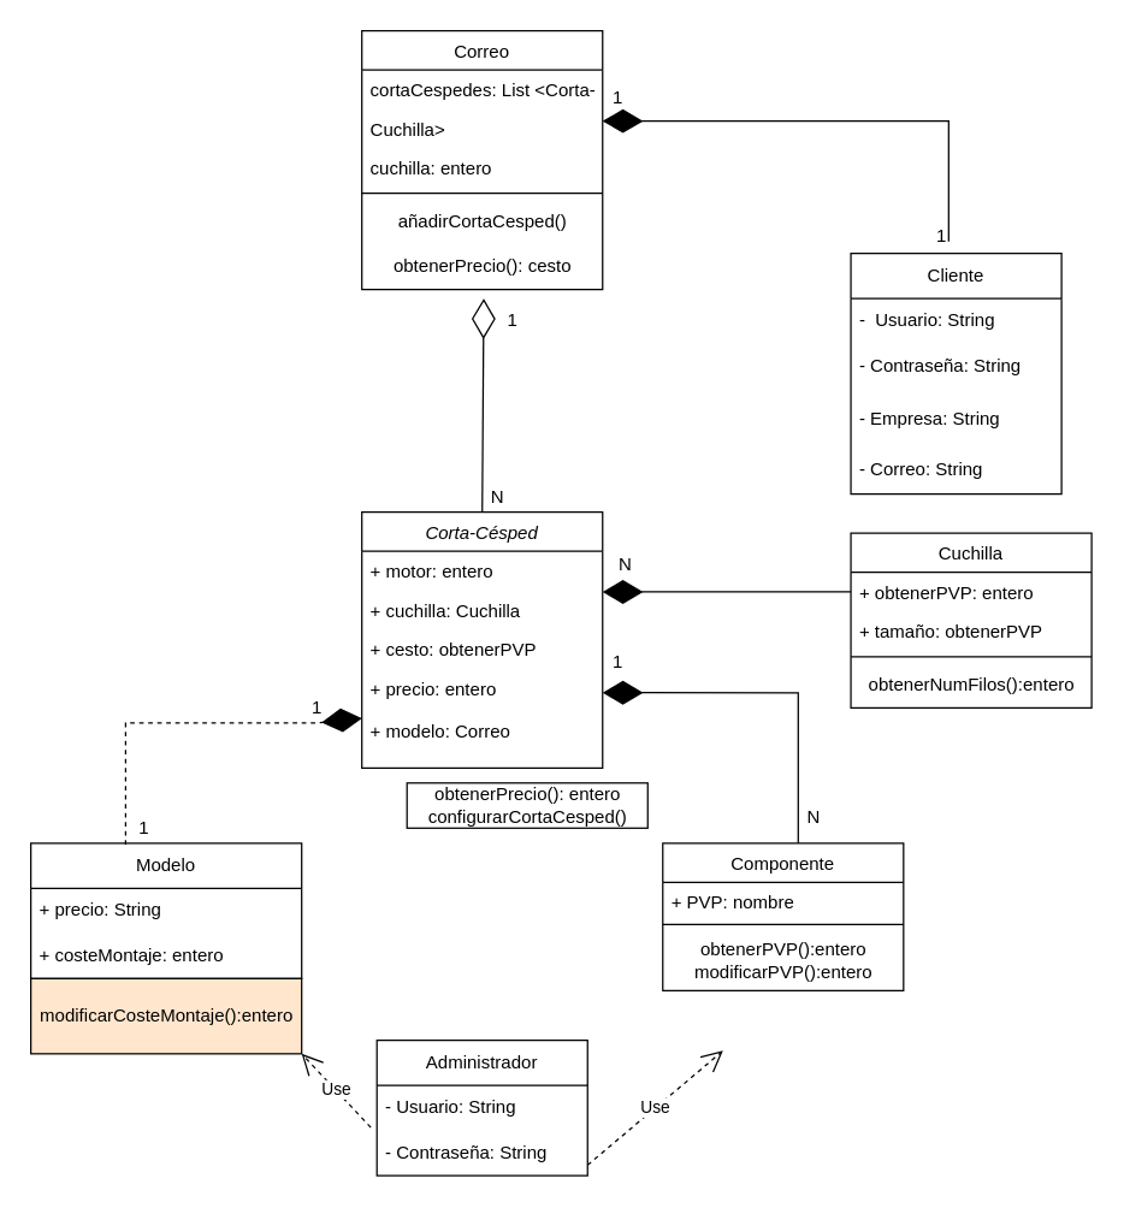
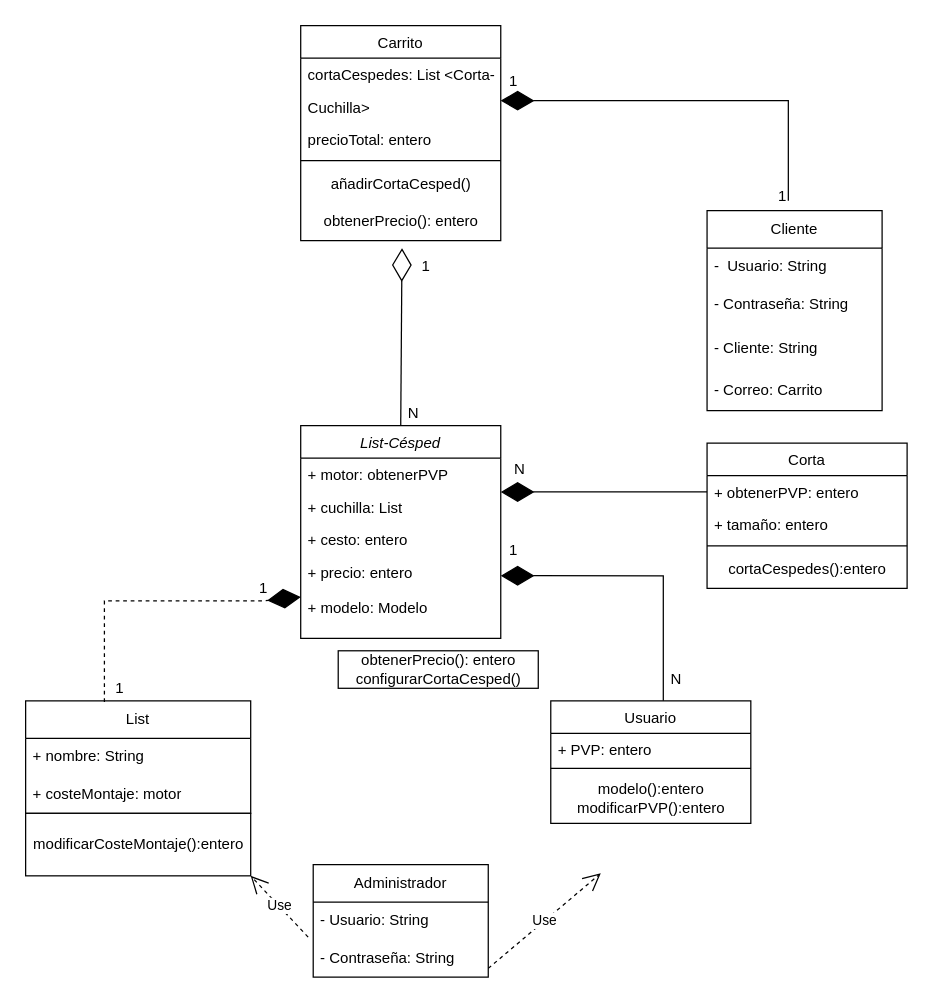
  <mxCell id="0" />
  <mxCell id="1" parent="0" />
- <mxCell id="2" value="Corta-Césped" style="swimlane;fontStyle=2;align=center;verticalAlign=top;childLayout=stackLayout;horizontal=1;startSize=26;horizontalStack=0;resizeParent=1;resizeLast=0;collapsible=1;marginBottom=0;rounded=0;shadow=0;strokeWidth=1;" parent="1" vertex="1"><mxGeometry x="240" y="340" width="160" height="170" as="geometry"><mxRectangle x="230" y="140" width="160" height="26" as="alternateBounds" /></mxGeometry></mxCell>
- <mxCell id="3" value="+ motor: entero" style="text;align=left;verticalAlign=top;spacingLeft=4;spacingRight=4;overflow=hidden;rotatable=0;points=[[0,0.5],[1,0.5]];portConstraint=eastwest;" parent="2" vertex="1"><mxGeometry y="26" width="160" height="26" as="geometry" /></mxCell>
- <mxCell id="4" value="+ cuchilla: Cuchilla" style="text;align=left;verticalAlign=top;spacingLeft=4;spacingRight=4;overflow=hidden;rotatable=0;points=[[0,0.5],[1,0.5]];portConstraint=eastwest;rounded=0;shadow=0;html=0;" parent="2" vertex="1"><mxGeometry y="52" width="160" height="26" as="geometry" /></mxCell>
- <mxCell id="5" value="+ cesto: obtenerPVP&#10;" style="text;align=left;verticalAlign=top;spacingLeft=4;spacingRight=4;overflow=hidden;rotatable=0;points=[[0,0.5],[1,0.5]];portConstraint=eastwest;rounded=0;shadow=0;html=0;" parent="2" vertex="1"><mxGeometry y="78" width="160" height="26" as="geometry" /></mxCell>
- <mxCell id="6" value="Cuchilla" style="swimlane;fontStyle=0;align=center;verticalAlign=top;childLayout=stackLayout;horizontal=1;startSize=26;horizontalStack=0;resizeParent=1;resizeLast=0;collapsible=1;marginBottom=0;rounded=0;shadow=0;strokeWidth=1;" parent="1" vertex="1"><mxGeometry x="565" y="354" width="160" height="116" as="geometry"><mxRectangle x="130" y="380" width="160" height="26" as="alternateBounds" /></mxGeometry></mxCell>
+ <mxCell id="2" value="List-Césped" style="swimlane;fontStyle=2;align=center;verticalAlign=top;childLayout=stackLayout;horizontal=1;startSize=26;horizontalStack=0;resizeParent=1;resizeLast=0;collapsible=1;marginBottom=0;rounded=0;shadow=0;strokeWidth=1;" parent="1" vertex="1"><mxGeometry x="240" y="340" width="160" height="170" as="geometry"><mxRectangle x="230" y="140" width="160" height="26" as="alternateBounds" /></mxGeometry></mxCell>
+ <mxCell id="3" value="+ motor: obtenerPVP" style="text;align=left;verticalAlign=top;spacingLeft=4;spacingRight=4;overflow=hidden;rotatable=0;points=[[0,0.5],[1,0.5]];portConstraint=eastwest;" parent="2" vertex="1"><mxGeometry y="26" width="160" height="26" as="geometry" /></mxCell>
+ <mxCell id="4" value="+ cuchilla: List" style="text;align=left;verticalAlign=top;spacingLeft=4;spacingRight=4;overflow=hidden;rotatable=0;points=[[0,0.5],[1,0.5]];portConstraint=eastwest;rounded=0;shadow=0;html=0;" parent="2" vertex="1"><mxGeometry y="52" width="160" height="26" as="geometry" /></mxCell>
+ <mxCell id="5" value="+ cesto: entero&#10;" style="text;align=left;verticalAlign=top;spacingLeft=4;spacingRight=4;overflow=hidden;rotatable=0;points=[[0,0.5],[1,0.5]];portConstraint=eastwest;rounded=0;shadow=0;html=0;" parent="2" vertex="1"><mxGeometry y="78" width="160" height="26" as="geometry" /></mxCell>
+ <mxCell id="6" value="Corta" style="swimlane;fontStyle=0;align=center;verticalAlign=top;childLayout=stackLayout;horizontal=1;startSize=26;horizontalStack=0;resizeParent=1;resizeLast=0;collapsible=1;marginBottom=0;rounded=0;shadow=0;strokeWidth=1;" parent="1" vertex="1"><mxGeometry x="565" y="354" width="160" height="116" as="geometry"><mxRectangle x="130" y="380" width="160" height="26" as="alternateBounds" /></mxGeometry></mxCell>
  <mxCell id="7" value="+ obtenerPVP: entero" style="text;align=left;verticalAlign=top;spacingLeft=4;spacingRight=4;overflow=hidden;rotatable=0;points=[[0,0.5],[1,0.5]];portConstraint=eastwest;" parent="6" vertex="1"><mxGeometry y="26" width="160" height="26" as="geometry" /></mxCell>
- <mxCell id="8" value="+ tamaño: obtenerPVP" style="text;align=left;verticalAlign=top;spacingLeft=4;spacingRight=4;overflow=hidden;rotatable=0;points=[[0,0.5],[1,0.5]];portConstraint=eastwest;rounded=0;shadow=0;html=0;" parent="6" vertex="1"><mxGeometry y="52" width="160" height="26" as="geometry" /></mxCell>
+ <mxCell id="8" value="+ tamaño: entero" style="text;align=left;verticalAlign=top;spacingLeft=4;spacingRight=4;overflow=hidden;rotatable=0;points=[[0,0.5],[1,0.5]];portConstraint=eastwest;rounded=0;shadow=0;html=0;" parent="6" vertex="1"><mxGeometry y="52" width="160" height="26" as="geometry" /></mxCell>
  <mxCell id="9" value="" style="line;html=1;strokeWidth=1;align=left;verticalAlign=middle;spacingTop=-1;spacingLeft=3;spacingRight=3;rotatable=0;labelPosition=right;points=[];portConstraint=eastwest;" parent="6" vertex="1"><mxGeometry y="78" width="160" height="8" as="geometry" /></mxCell>
- <mxCell id="10" value="obtenerNumFilos():entero" style="text;html=1;align=center;verticalAlign=middle;resizable=0;points=[];autosize=1;strokeColor=none;fillColor=none;" parent="6" vertex="1"><mxGeometry y="86" width="160" height="30" as="geometry" /></mxCell>
- <mxCell id="11" value="Componente" style="swimlane;fontStyle=0;align=center;verticalAlign=top;childLayout=stackLayout;horizontal=1;startSize=26;horizontalStack=0;resizeParent=1;resizeLast=0;collapsible=1;marginBottom=0;rounded=0;shadow=0;strokeWidth=1;" parent="1" vertex="1"><mxGeometry x="440" y="560" width="160" height="98" as="geometry"><mxRectangle x="340" y="380" width="170" height="26" as="alternateBounds" /></mxGeometry></mxCell>
- <mxCell id="12" value="+ PVP: nombre" style="text;align=left;verticalAlign=top;spacingLeft=4;spacingRight=4;overflow=hidden;rotatable=0;points=[[0,0.5],[1,0.5]];portConstraint=eastwest;" parent="11" vertex="1"><mxGeometry y="26" width="160" height="24" as="geometry" /></mxCell>
+ <mxCell id="10" value="cortaCespedes():entero" style="text;html=1;align=center;verticalAlign=middle;resizable=0;points=[];autosize=1;strokeColor=none;fillColor=none;" parent="6" vertex="1"><mxGeometry y="86" width="160" height="30" as="geometry" /></mxCell>
+ <mxCell id="11" value="Usuario" style="swimlane;fontStyle=0;align=center;verticalAlign=top;childLayout=stackLayout;horizontal=1;startSize=26;horizontalStack=0;resizeParent=1;resizeLast=0;collapsible=1;marginBottom=0;rounded=0;shadow=0;strokeWidth=1;" parent="1" vertex="1"><mxGeometry x="440" y="560" width="160" height="98" as="geometry"><mxRectangle x="340" y="380" width="170" height="26" as="alternateBounds" /></mxGeometry></mxCell>
+ <mxCell id="12" value="+ PVP: entero" style="text;align=left;verticalAlign=top;spacingLeft=4;spacingRight=4;overflow=hidden;rotatable=0;points=[[0,0.5],[1,0.5]];portConstraint=eastwest;" parent="11" vertex="1"><mxGeometry y="26" width="160" height="24" as="geometry" /></mxCell>
  <mxCell id="13" value="" style="line;html=1;strokeWidth=1;align=left;verticalAlign=middle;spacingTop=-1;spacingLeft=3;spacingRight=3;rotatable=0;labelPosition=right;points=[];portConstraint=eastwest;" parent="11" vertex="1"><mxGeometry y="50" width="160" height="8" as="geometry" /></mxCell>
- <mxCell id="14" value="&lt;div&gt;obtenerPVP():entero&lt;/div&gt;&lt;div&gt;modificarPVP():entero&lt;br&gt;&lt;/div&gt;" style="text;html=1;align=center;verticalAlign=middle;resizable=0;points=[];autosize=1;strokeColor=none;fillColor=none;" parent="11" vertex="1"><mxGeometry y="58" width="160" height="40" as="geometry" /></mxCell>
- <mxCell id="15" value="Correo" style="swimlane;fontStyle=0;align=center;verticalAlign=top;childLayout=stackLayout;horizontal=1;startSize=26;horizontalStack=0;resizeParent=1;resizeLast=0;collapsible=1;marginBottom=0;rounded=0;shadow=0;strokeWidth=1;" parent="1" vertex="1"><mxGeometry x="240" y="20" width="160" height="172" as="geometry"><mxRectangle x="550" y="140" width="160" height="26" as="alternateBounds" /></mxGeometry></mxCell>
+ <mxCell id="14" value="&lt;div&gt;modelo():entero&lt;/div&gt;&lt;div&gt;modificarPVP():entero&lt;br&gt;&lt;/div&gt;" style="text;html=1;align=center;verticalAlign=middle;resizable=0;points=[];autosize=1;strokeColor=none;fillColor=none;" parent="11" vertex="1"><mxGeometry y="58" width="160" height="40" as="geometry" /></mxCell>
+ <mxCell id="15" value="Carrito" style="swimlane;fontStyle=0;align=center;verticalAlign=top;childLayout=stackLayout;horizontal=1;startSize=26;horizontalStack=0;resizeParent=1;resizeLast=0;collapsible=1;marginBottom=0;rounded=0;shadow=0;strokeWidth=1;" parent="1" vertex="1"><mxGeometry x="240" y="20" width="160" height="172" as="geometry"><mxRectangle x="550" y="140" width="160" height="26" as="alternateBounds" /></mxGeometry></mxCell>
  <mxCell id="16" value="cortaCespedes: List &lt;Corta-&#10;" style="text;align=left;verticalAlign=top;spacingLeft=4;spacingRight=4;overflow=hidden;rotatable=0;points=[[0,0.5],[1,0.5]];portConstraint=eastwest;rounded=0;shadow=0;html=0;" parent="15" vertex="1"><mxGeometry y="26" width="160" height="26" as="geometry" /></mxCell>
  <mxCell id="17" value="Cuchilla&gt;" style="text;align=left;verticalAlign=top;spacingLeft=4;spacingRight=4;overflow=hidden;rotatable=0;points=[[0,0.5],[1,0.5]];portConstraint=eastwest;rounded=0;shadow=0;html=0;" parent="15" vertex="1"><mxGeometry y="52" width="160" height="26" as="geometry" /></mxCell>
- <mxCell id="18" value="cuchilla: entero" style="text;align=left;verticalAlign=top;spacingLeft=4;spacingRight=4;overflow=hidden;rotatable=0;points=[[0,0.5],[1,0.5]];portConstraint=eastwest;rounded=0;shadow=0;html=0;" parent="15" vertex="1"><mxGeometry y="78" width="160" height="26" as="geometry" /></mxCell>
+ <mxCell id="18" value="precioTotal: entero" style="text;align=left;verticalAlign=top;spacingLeft=4;spacingRight=4;overflow=hidden;rotatable=0;points=[[0,0.5],[1,0.5]];portConstraint=eastwest;rounded=0;shadow=0;html=0;" parent="15" vertex="1"><mxGeometry y="78" width="160" height="26" as="geometry" /></mxCell>
  <mxCell id="19" value="" style="line;html=1;strokeWidth=1;align=left;verticalAlign=middle;spacingTop=-1;spacingLeft=3;spacingRight=3;rotatable=0;labelPosition=right;points=[];portConstraint=eastwest;" parent="15" vertex="1"><mxGeometry y="104" width="160" height="8" as="geometry" /></mxCell>
  <mxCell id="20" value="añadirCortaCesped()" style="text;html=1;align=center;verticalAlign=middle;resizable=0;points=[];autosize=1;strokeColor=none;fillColor=none;" parent="15" vertex="1"><mxGeometry y="112" width="160" height="30" as="geometry" /></mxCell>
- <mxCell id="21" value="obtenerPrecio(): cesto" style="text;html=1;align=center;verticalAlign=middle;resizable=0;points=[];autosize=1;strokeColor=none;fillColor=none;" parent="15" vertex="1"><mxGeometry y="142" width="160" height="30" as="geometry" /></mxCell>
- <mxCell id="22" value="Modelo" style="swimlane;fontStyle=0;childLayout=stackLayout;horizontal=1;startSize=30;horizontalStack=0;resizeParent=1;resizeParentMax=0;resizeLast=0;collapsible=1;marginBottom=0;whiteSpace=wrap;html=1;" parent="1" vertex="1"><mxGeometry x="20" y="560" width="180" height="90" as="geometry" /></mxCell>
- <mxCell id="23" value="+ precio: String" style="text;strokeColor=none;fillColor=none;align=left;verticalAlign=middle;spacingLeft=4;spacingRight=4;overflow=hidden;points=[[0,0.5],[1,0.5]];portConstraint=eastwest;rotatable=0;whiteSpace=wrap;html=1;" parent="22" vertex="1"><mxGeometry y="30" width="180" height="30" as="geometry" /></mxCell>
- <mxCell id="24" value="+ costeMontaje: entero" style="text;strokeColor=none;fillColor=none;align=left;verticalAlign=middle;spacingLeft=4;spacingRight=4;overflow=hidden;points=[[0,0.5],[1,0.5]];portConstraint=eastwest;rotatable=0;whiteSpace=wrap;html=1;" parent="22" vertex="1"><mxGeometry y="60" width="180" height="30" as="geometry" /></mxCell>
+ <mxCell id="21" value="obtenerPrecio(): entero" style="text;html=1;align=center;verticalAlign=middle;resizable=0;points=[];autosize=1;strokeColor=none;fillColor=none;" parent="15" vertex="1"><mxGeometry y="142" width="160" height="30" as="geometry" /></mxCell>
+ <mxCell id="22" value="List" style="swimlane;fontStyle=0;childLayout=stackLayout;horizontal=1;startSize=30;horizontalStack=0;resizeParent=1;resizeParentMax=0;resizeLast=0;collapsible=1;marginBottom=0;whiteSpace=wrap;html=1;" parent="1" vertex="1"><mxGeometry x="20" y="560" width="180" height="90" as="geometry" /></mxCell>
+ <mxCell id="23" value="+ nombre: String" style="text;strokeColor=none;fillColor=none;align=left;verticalAlign=middle;spacingLeft=4;spacingRight=4;overflow=hidden;points=[[0,0.5],[1,0.5]];portConstraint=eastwest;rotatable=0;whiteSpace=wrap;html=1;" parent="22" vertex="1"><mxGeometry y="30" width="180" height="30" as="geometry" /></mxCell>
+ <mxCell id="24" value="+ costeMontaje: motor" style="text;strokeColor=none;fillColor=none;align=left;verticalAlign=middle;spacingLeft=4;spacingRight=4;overflow=hidden;points=[[0,0.5],[1,0.5]];portConstraint=eastwest;rotatable=0;whiteSpace=wrap;html=1;" parent="22" vertex="1"><mxGeometry y="60" width="180" height="30" as="geometry" /></mxCell>
  <mxCell id="25" value="Administrador" style="swimlane;fontStyle=0;childLayout=stackLayout;horizontal=1;startSize=30;horizontalStack=0;resizeParent=1;resizeParentMax=0;resizeLast=0;collapsible=1;marginBottom=0;whiteSpace=wrap;html=1;" parent="1" vertex="1"><mxGeometry x="250" y="691" width="140" height="90" as="geometry" /></mxCell>
  <mxCell id="26" value="- Usuario: String" style="text;strokeColor=none;fillColor=none;align=left;verticalAlign=middle;spacingLeft=4;spacingRight=4;overflow=hidden;points=[[0,0.5],[1,0.5]];portConstraint=eastwest;rotatable=0;whiteSpace=wrap;html=1;" parent="25" vertex="1"><mxGeometry y="30" width="140" height="30" as="geometry" /></mxCell>
  <mxCell id="27" value="- Contraseña: String" style="text;strokeColor=none;fillColor=none;align=left;verticalAlign=middle;spacingLeft=4;spacingRight=4;overflow=hidden;points=[[0,0.5],[1,0.5]];portConstraint=eastwest;rotatable=0;whiteSpace=wrap;html=1;" parent="25" vertex="1"><mxGeometry y="60" width="140" height="30" as="geometry" /></mxCell>
  <mxCell id="28" value="Cliente" style="swimlane;fontStyle=0;childLayout=stackLayout;horizontal=1;startSize=30;horizontalStack=0;resizeParent=1;resizeParentMax=0;resizeLast=0;collapsible=1;marginBottom=0;whiteSpace=wrap;html=1;" parent="1" vertex="1"><mxGeometry x="565" y="168" width="140" height="160" as="geometry" /></mxCell>
  <mxCell id="29" value="-&amp;nbsp; Usuario: String" style="text;strokeColor=none;fillColor=none;align=left;verticalAlign=middle;spacingLeft=4;spacingRight=4;overflow=hidden;points=[[0,0.5],[1,0.5]];portConstraint=eastwest;rotatable=0;whiteSpace=wrap;html=1;" parent="28" vertex="1"><mxGeometry y="30" width="140" height="30" as="geometry" /></mxCell>
  <mxCell id="30" value="- Contraseña: String" style="text;strokeColor=none;fillColor=none;align=left;verticalAlign=middle;spacingLeft=4;spacingRight=4;overflow=hidden;points=[[0,0.5],[1,0.5]];portConstraint=eastwest;rotatable=0;whiteSpace=wrap;html=1;" parent="28" vertex="1"><mxGeometry y="60" width="140" height="30" as="geometry" /></mxCell>
- <mxCell id="31" value="- Empresa: String" style="text;strokeColor=none;fillColor=none;align=left;verticalAlign=middle;spacingLeft=4;spacingRight=4;overflow=hidden;points=[[0,0.5],[1,0.5]];portConstraint=eastwest;rotatable=0;whiteSpace=wrap;html=1;" parent="28" vertex="1"><mxGeometry y="90" width="140" height="40" as="geometry" /></mxCell>
- <mxCell id="32" value="- Correo: String" style="text;strokeColor=none;fillColor=none;align=left;verticalAlign=top;spacingLeft=4;spacingRight=4;overflow=hidden;rotatable=0;points=[[0,0.5],[1,0.5]];portConstraint=eastwest;" parent="28" vertex="1"><mxGeometry y="130" width="140" height="30" as="geometry" /></mxCell>
+ <mxCell id="31" value="- Cliente: String" style="text;strokeColor=none;fillColor=none;align=left;verticalAlign=middle;spacingLeft=4;spacingRight=4;overflow=hidden;points=[[0,0.5],[1,0.5]];portConstraint=eastwest;rotatable=0;whiteSpace=wrap;html=1;" parent="28" vertex="1"><mxGeometry y="90" width="140" height="40" as="geometry" /></mxCell>
+ <mxCell id="32" value="- Correo: Carrito" style="text;strokeColor=none;fillColor=none;align=left;verticalAlign=top;spacingLeft=4;spacingRight=4;overflow=hidden;rotatable=0;points=[[0,0.5],[1,0.5]];portConstraint=eastwest;" parent="28" vertex="1"><mxGeometry y="130" width="140" height="30" as="geometry" /></mxCell>
  <mxCell id="33" value="" style="line;strokeWidth=1;fillColor=none;align=left;verticalAlign=middle;spacingTop=-1;spacingLeft=3;spacingRight=3;rotatable=0;labelPosition=right;points=[];portConstraint=eastwest;strokeColor=inherit;" parent="28" vertex="1"><mxGeometry y="160" width="140" as="geometry" /></mxCell>
  <mxCell id="34" value="" style="endArrow=diamondThin;endFill=0;endSize=24;html=1;rounded=0;exitX=0.5;exitY=0;exitDx=0;exitDy=0;entryX=-0.133;entryY=-0.05;entryDx=0;entryDy=0;entryPerimeter=0;" parent="1" source="2" target="40" edge="1"><mxGeometry width="160" relative="1" as="geometry"><mxPoint x="319.5" y="292" as="sourcePoint" /><mxPoint x="320" y="150" as="targetPoint" /></mxGeometry></mxCell>
  <mxCell id="35" value="" style="endArrow=diamondThin;endFill=1;endSize=24;html=1;rounded=0;entryX=0;entryY=0.5;entryDx=0;entryDy=0;exitX=0.35;exitY=0.011;exitDx=0;exitDy=0;exitPerimeter=0;dashed=1;" parent="1" source="22" target="48" edge="1"><mxGeometry width="160" relative="1" as="geometry"><mxPoint x="110" y="550" as="sourcePoint" /><mxPoint x="230" y="480" as="targetPoint" /><Array as="points"><mxPoint x="83" y="480" /><mxPoint x="210" y="480" /></Array></mxGeometry></mxCell>
  <mxCell id="36" value="" style="endArrow=diamondThin;endFill=1;endSize=24;html=1;rounded=0;entryX=1;entryY=0.242;entryDx=0;entryDy=0;entryPerimeter=0;" parent="1" target="48" edge="1"><mxGeometry width="160" relative="1" as="geometry"><mxPoint x="530" y="460" as="sourcePoint" /><mxPoint x="520" y="460" as="targetPoint" /><Array as="points"><mxPoint x="530" y="560" /><mxPoint x="530" y="460" /></Array></mxGeometry></mxCell>
  <mxCell id="37" value="Use" style="endArrow=open;endSize=12;dashed=1;html=1;rounded=0;exitX=-0.029;exitY=0.933;exitDx=0;exitDy=0;exitPerimeter=0;" parent="1" source="26" edge="1"><mxGeometry width="160" relative="1" as="geometry"><mxPoint x="240" y="740" as="sourcePoint" /><mxPoint x="200" y="700" as="targetPoint" /></mxGeometry></mxCell>
  <mxCell id="38" value="" style="endArrow=diamondThin;endFill=1;endSize=24;html=1;rounded=0;" parent="1" edge="1"><mxGeometry width="160" relative="1" as="geometry"><mxPoint x="630" y="160" as="sourcePoint" /><mxPoint x="400" y="80" as="targetPoint" /><Array as="points"><mxPoint x="630" y="80" /><mxPoint x="440" y="80" /></Array></mxGeometry></mxCell>
  <mxCell id="39" value="N" style="text;html=1;align=center;verticalAlign=middle;resizable=0;points=[];autosize=1;strokeColor=none;fillColor=none;" parent="1" vertex="1"><mxGeometry x="400" y="360" width="30" height="30" as="geometry" /></mxCell>
  <mxCell id="40" value="&lt;div&gt;1&lt;/div&gt;&lt;div&gt;&lt;br&gt;&lt;/div&gt;" style="text;html=1;align=center;verticalAlign=middle;resizable=0;points=[];autosize=1;strokeColor=none;fillColor=none;" parent="1" vertex="1"><mxGeometry x="325" y="200" width="30" height="40" as="geometry" /></mxCell>
  <mxCell id="41" value="N" style="text;html=1;align=center;verticalAlign=middle;resizable=0;points=[];autosize=1;strokeColor=none;fillColor=none;" parent="1" vertex="1"><mxGeometry x="315" y="315" width="30" height="30" as="geometry" /></mxCell>
  <mxCell id="42" value="1" style="text;html=1;align=center;verticalAlign=middle;resizable=0;points=[];autosize=1;strokeColor=none;fillColor=none;" parent="1" vertex="1"><mxGeometry x="610" y="142" width="30" height="30" as="geometry" /></mxCell>
  <mxCell id="43" value="1" style="text;html=1;align=center;verticalAlign=middle;resizable=0;points=[];autosize=1;strokeColor=none;fillColor=none;" parent="1" vertex="1"><mxGeometry x="395" y="50" width="30" height="30" as="geometry" /></mxCell>
  <mxCell id="44" value="1" style="text;html=1;align=center;verticalAlign=middle;resizable=0;points=[];autosize=1;strokeColor=none;fillColor=none;" parent="1" vertex="1"><mxGeometry x="80" y="535" width="30" height="30" as="geometry" /></mxCell>
  <mxCell id="45" value="1" style="text;html=1;align=center;verticalAlign=middle;resizable=0;points=[];autosize=1;strokeColor=none;fillColor=none;" parent="1" vertex="1"><mxGeometry x="195" y="455" width="30" height="30" as="geometry" /></mxCell>
  <mxCell id="46" value="1" style="text;html=1;align=center;verticalAlign=middle;resizable=0;points=[];autosize=1;strokeColor=none;fillColor=none;" parent="1" vertex="1"><mxGeometry x="395" y="425" width="30" height="30" as="geometry" /></mxCell>
  <mxCell id="47" value="&lt;div&gt;N&lt;/div&gt;&lt;div&gt;&lt;br&gt;&lt;/div&gt;" style="text;html=1;align=center;verticalAlign=middle;resizable=0;points=[];autosize=1;strokeColor=none;fillColor=none;" parent="1" vertex="1"><mxGeometry x="525" y="530" width="30" height="40" as="geometry" /></mxCell>
- <mxCell id="48" value="+ precio: entero&#10;&#10;+ modelo: Correo&#10;" style="text;align=left;verticalAlign=top;spacingLeft=4;spacingRight=4;overflow=hidden;rotatable=0;points=[[0,0.5],[1,0.5]];portConstraint=eastwest;" parent="1" vertex="1"><mxGeometry x="240" y="444" width="160" height="66" as="geometry" /></mxCell>
+ <mxCell id="48" value="+ precio: entero&#10;&#10;+ modelo: Modelo&#10;" style="text;align=left;verticalAlign=top;spacingLeft=4;spacingRight=4;overflow=hidden;rotatable=0;points=[[0,0.5],[1,0.5]];portConstraint=eastwest;" parent="1" vertex="1"><mxGeometry x="240" y="444" width="160" height="66" as="geometry" /></mxCell>
  <mxCell id="49" value="&lt;div&gt;obtenerPrecio(): entero&lt;/div&gt;&lt;div&gt;configurarCortaCesped()&lt;br&gt;&lt;/div&gt;" style="html=1;" parent="1" vertex="1"><mxGeometry x="270" y="520" width="160" height="30" as="geometry" /></mxCell>
- <mxCell id="50" value="&lt;div&gt;modificarCosteMontaje():entero&lt;/div&gt;" style="html=1;fillColor=#ffe6cc;" parent="1" vertex="1"><mxGeometry x="20" y="650" width="180" height="50" as="geometry" /></mxCell>
+ <mxCell id="50" value="&lt;div&gt;modificarCosteMontaje():entero&lt;/div&gt;" style="html=1;" parent="1" vertex="1"><mxGeometry x="20" y="650" width="180" height="50" as="geometry" /></mxCell>
  <mxCell id="51" value="Use" style="endArrow=open;endSize=12;dashed=1;html=1;rounded=0;exitX=1;exitY=0.5;exitDx=0;exitDy=0;" parent="1" edge="1"><mxGeometry width="160" relative="1" as="geometry"><mxPoint x="390" y="774" as="sourcePoint" /><mxPoint x="480" y="698" as="targetPoint" /><Array as="points"><mxPoint x="480" y="698" /></Array></mxGeometry></mxCell>
  <mxCell id="52" value="" style="endArrow=diamondThin;endFill=1;endSize=24;html=1;rounded=0;exitX=0;exitY=0.5;exitDx=0;exitDy=0;" parent="1" source="7" edge="1"><mxGeometry width="160" relative="1" as="geometry"><mxPoint x="725" y="424" as="sourcePoint" /><mxPoint x="400" y="393" as="targetPoint" /><Array as="points"><mxPoint x="480" y="393" /></Array></mxGeometry></mxCell>
